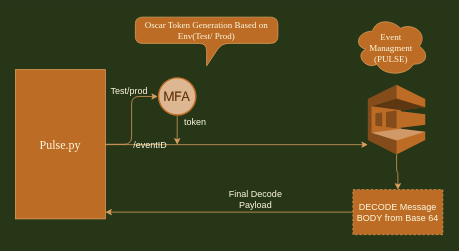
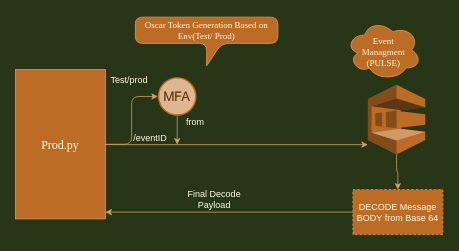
  <mxCell id="0" />
  <mxCell id="1" parent="0" />
  <mxCell id="2" value="" style="edgeStyle=orthogonalEdgeStyle;curved=0;rounded=1;sketch=0;orthogonalLoop=1;jettySize=auto;html=1;fontColor=#FEFAE0;strokeColor=#DDA15E;fillColor=#BC6C25;labelBackgroundColor=#283618;" edge="1" parent="1" source="3" target="5"><mxGeometry relative="1" as="geometry" /></mxCell>
- <mxCell id="3" value="&lt;span style=&quot;font-size: 16px&quot;&gt;Pulse.py&lt;br&gt;&lt;/span&gt;" style="whiteSpace=wrap;html=1;fontFamily=Times New Roman;fillColor=#BC6C25;strokeColor=#DDA15E;fontColor=#FEFAE0;" vertex="1" parent="1"><mxGeometry x="20" y="92" width="120" height="199" as="geometry" /></mxCell>
+ <mxCell id="3" value="&lt;span style=&quot;font-size: 16px&quot;&gt;Prod.py&lt;br&gt;&lt;/span&gt;" style="whiteSpace=wrap;html=1;fontFamily=Times New Roman;fillColor=#BC6C25;strokeColor=#DDA15E;fontColor=#FEFAE0;" vertex="1" parent="1"><mxGeometry x="20" y="92" width="120" height="199" as="geometry" /></mxCell>
  <mxCell id="4" value="" style="edgeStyle=orthogonalEdgeStyle;curved=0;rounded=1;sketch=0;orthogonalLoop=1;jettySize=auto;html=1;fontColor=#FEFAE0;strokeColor=#DDA15E;fillColor=#BC6C25;labelBackgroundColor=#283618;" edge="1" parent="1" source="5"><mxGeometry relative="1" as="geometry"><mxPoint x="235.75" y="192" as="targetPoint" /></mxGeometry></mxCell>
  <mxCell id="5" value="" style="outlineConnect=0;dashed=0;verticalLabelPosition=bottom;verticalAlign=top;align=center;html=1;shape=mxgraph.aws3.mfa_token;fontFamily=Times New Roman;labelBackgroundColor=none;fillColor=#BC6C25;strokeColor=#DDA15E;fontColor=#FEFAE0;" vertex="1" parent="1"><mxGeometry x="210" y="102" width="51.5" height="51.5" as="geometry" /></mxCell>
  <mxCell id="6" value="&lt;font face=&quot;Times New Roman&quot;&gt;Oscar Token Generation Based on Env(Test/ Prod)&lt;/font&gt;" style="shape=callout;rounded=1;whiteSpace=wrap;html=1;perimeter=calloutPerimeter;sketch=0;fontColor=#FEFAE0;strokeColor=#DDA15E;fillColor=#BC6C25;" vertex="1" parent="1"><mxGeometry x="180" y="22" width="190" height="65" as="geometry" /></mxCell>
  <mxCell id="7" value="" style="edgeStyle=orthogonalEdgeStyle;curved=0;rounded=1;sketch=0;orthogonalLoop=1;jettySize=auto;html=1;fontColor=#FEFAE0;strokeColor=#DDA15E;fillColor=#BC6C25;labelBackgroundColor=#283618;" edge="1" parent="1" source="8" target="11"><mxGeometry relative="1" as="geometry" /></mxCell>
  <mxCell id="8" value="" style="outlineConnect=0;dashed=0;verticalLabelPosition=bottom;verticalAlign=top;align=center;html=1;shape=mxgraph.aws3.sqs;fillColor=#BC6C25;rounded=0;sketch=0;fontColor=#FEFAE0;strokeColor=#DDA15E;" vertex="1" parent="1"><mxGeometry x="490" y="112" width="76.5" height="93" as="geometry" /></mxCell>
- <mxCell id="9" value="&lt;br&gt;Event&lt;br&gt;Managment&lt;br&gt;(PULSE)" style="ellipse;shape=cloud;whiteSpace=wrap;html=1;dashed=0;fontFamily=Times New Roman;fontColor=#FEFAE0;verticalAlign=top;strokeColor=#DDA15E;fillColor=#BC6C25;" vertex="1" parent="1"><mxGeometry x="471" y="20.75" width="100" height="80" as="geometry" /></mxCell>
+ <mxCell id="9" value="&lt;br&gt;Event&lt;br&gt;Managment&lt;br&gt;(PULSE)" style="ellipse;shape=cloud;whiteSpace=wrap;html=1;dashed=0;fontFamily=Times New Roman;fontColor=#FEFAE0;verticalAlign=top;strokeColor=#DDA15E;fillColor=#BC6C25;" vertex="1" parent="1"><mxGeometry x="461" y="25.75" width="100" height="80" as="geometry" /></mxCell>
  <mxCell id="10" value="" style="edgeStyle=orthogonalEdgeStyle;curved=0;rounded=1;sketch=0;orthogonalLoop=1;jettySize=auto;html=1;fontColor=#FEFAE0;strokeColor=#DDA15E;fillColor=#BC6C25;" edge="1" parent="1" source="11"><mxGeometry relative="1" as="geometry"><mxPoint x="140" y="282" as="targetPoint" /></mxGeometry></mxCell>
  <mxCell id="11" value="DECODE Message BODY from Base 64" style="rounded=0;whiteSpace=wrap;html=1;sketch=0;fontColor=#FEFAE0;strokeColor=#DDA15E;fillColor=#BC6C25;dashed=1;" vertex="1" parent="1"><mxGeometry x="470" y="252" width="120" height="60" as="geometry" /></mxCell>
  <mxCell id="12" value="" style="endArrow=classic;html=1;fontColor=#FEFAE0;strokeColor=#DDA15E;fillColor=#BC6C25;labelBackgroundColor=#283618;" edge="1" parent="1"><mxGeometry width="50" height="50" relative="1" as="geometry"><mxPoint x="140" y="192" as="sourcePoint" /><mxPoint x="490" y="192" as="targetPoint" /></mxGeometry></mxCell>
- <mxCell id="13" value="token" style="text;html=1;strokeColor=none;fillColor=none;align=center;verticalAlign=middle;whiteSpace=wrap;rounded=0;sketch=0;fontColor=#FEFAE0;" vertex="1" parent="1"><mxGeometry x="240" y="152" width="40" height="20" as="geometry" /></mxCell>
- <mxCell id="14" value="/eventID" style="text;html=1;strokeColor=none;fillColor=none;align=center;verticalAlign=middle;whiteSpace=wrap;rounded=0;sketch=0;fontColor=#FEFAE0;" vertex="1" parent="1"><mxGeometry x="180" y="183" width="40" height="20" as="geometry" /></mxCell>
- <mxCell id="15" value="Test/prod" style="text;html=1;strokeColor=none;fillColor=none;align=center;verticalAlign=middle;whiteSpace=wrap;rounded=0;sketch=0;fontColor=#FEFAE0;" vertex="1" parent="1"><mxGeometry x="152" y="111" width="40" height="20" as="geometry" /></mxCell>
- <mxCell id="16" value="Final Decode Payload" style="text;html=1;strokeColor=none;fillColor=none;align=center;verticalAlign=middle;whiteSpace=wrap;rounded=0;sketch=0;fontColor=#FEFAE0;" vertex="1" parent="1"><mxGeometry x="290" y="255" width="101" height="20" as="geometry" /></mxCell>
+ <mxCell id="13" value="from" style="text;html=1;strokeColor=none;fillColor=none;align=center;verticalAlign=middle;whiteSpace=wrap;rounded=0;sketch=0;fontColor=#FEFAE0;" vertex="1" parent="1"><mxGeometry x="240" y="152" width="40" height="20" as="geometry" /></mxCell>
+ <mxCell id="14" value="/eventID" style="text;html=1;strokeColor=none;fillColor=none;align=center;verticalAlign=middle;whiteSpace=wrap;rounded=0;sketch=0;fontColor=#FEFAE0;" vertex="1" parent="1"><mxGeometry x="180" y="173" width="40" height="20" as="geometry" /></mxCell>
+ <mxCell id="15" value="Test/prod" style="text;html=1;strokeColor=none;fillColor=none;align=center;verticalAlign=middle;whiteSpace=wrap;rounded=0;sketch=0;fontColor=#FEFAE0;" vertex="1" parent="1"><mxGeometry x="152" y="96" width="40" height="20" as="geometry" /></mxCell>
+ <mxCell id="16" value="Final Decode Payload" style="text;html=1;strokeColor=none;fillColor=none;align=center;verticalAlign=middle;whiteSpace=wrap;rounded=0;sketch=0;fontColor=#FEFAE0;" vertex="1" parent="1"><mxGeometry x="235" y="255" width="101" height="20" as="geometry" /></mxCell>
